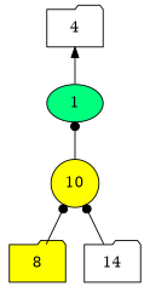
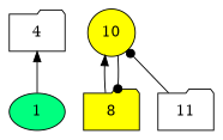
  digraph {
    rankdir=BT
    node [shape=folder style=filled]
    edge [arrowhead=normal]
    1 [fillcolor="#00FF7F" rank=source shape=ellipse]
    4 [style=""]
    8 [fillcolor=yellow]
    10 [fillcolor=yellow shape=circle]
-   11 [label=14 style=""]
+   11 [style=""]
    1 -> 4
-   8 -> 10 [arrowhead=dot]
-   10 -> 1 [arrowhead=dot]
+   8 -> 10
+   10 -> 8 [arrowhead=dot]
    11 -> 10 [arrowhead=dot]
  }
